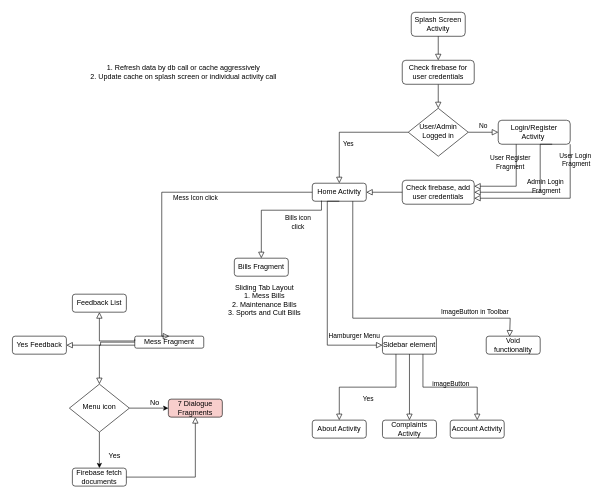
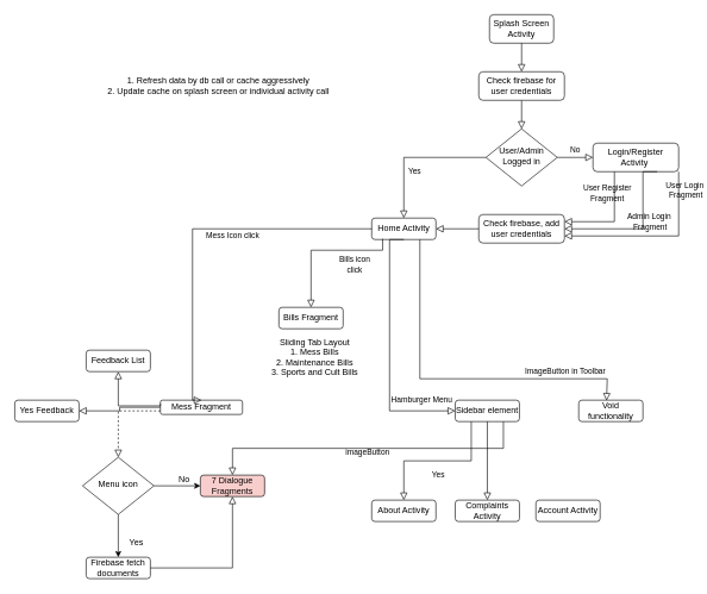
  <mxCell id="0" />
  <mxCell id="1" parent="0" />
  <mxCell id="2" value="" style="rounded=0;html=1;jettySize=auto;orthogonalLoop=1;fontSize=11;endArrow=block;endFill=0;endSize=8;strokeWidth=1;shadow=0;labelBackgroundColor=none;edgeStyle=orthogonalEdgeStyle;exitX=0.5;exitY=1;exitDx=0;exitDy=0;" parent="1" source="12" target="6" edge="1"><mxGeometry relative="1" as="geometry"><mxPoint x="730" y="150" as="sourcePoint" /></mxGeometry></mxCell>
  <mxCell id="3" value="Splash Screen Activity" style="rounded=1;whiteSpace=wrap;html=1;fontSize=12;glass=0;strokeWidth=1;shadow=0;" parent="1" vertex="1"><mxGeometry x="685" y="20" width="90" height="40" as="geometry" /></mxCell>
  <mxCell id="4" value="Yes" style="rounded=0;html=1;jettySize=auto;orthogonalLoop=1;fontSize=11;endArrow=block;endFill=0;endSize=8;strokeWidth=1;shadow=0;labelBackgroundColor=none;edgeStyle=orthogonalEdgeStyle;" parent="1" source="6" target="14" edge="1"><mxGeometry y="20" relative="1" as="geometry"><mxPoint as="offset" /><mxPoint x="730" y="300" as="targetPoint" /></mxGeometry></mxCell>
  <mxCell id="5" value="No" style="edgeStyle=orthogonalEdgeStyle;rounded=0;html=1;jettySize=auto;orthogonalLoop=1;fontSize=11;endArrow=block;endFill=0;endSize=8;strokeWidth=1;shadow=0;labelBackgroundColor=none;" parent="1" source="6" target="7" edge="1"><mxGeometry y="10" relative="1" as="geometry"><mxPoint as="offset" /></mxGeometry></mxCell>
  <mxCell id="6" value="User/Admin Logged in" style="rhombus;whiteSpace=wrap;html=1;shadow=0;fontFamily=Helvetica;fontSize=12;align=center;strokeWidth=1;spacing=6;spacingTop=-4;" parent="1" vertex="1"><mxGeometry x="680" y="180" width="100" height="80" as="geometry" /></mxCell>
  <mxCell id="7" value="Login/Register Activity&amp;nbsp;" style="rounded=1;whiteSpace=wrap;html=1;fontSize=12;glass=0;strokeWidth=1;shadow=0;" parent="1" vertex="1"><mxGeometry x="830" y="200" width="120" height="40" as="geometry" /></mxCell>
  <mxCell id="8" value="Check firebase, add user credentials" style="rounded=1;whiteSpace=wrap;html=1;fontSize=12;glass=0;strokeWidth=1;shadow=0;" parent="1" vertex="1"><mxGeometry x="670" y="300" width="120" height="40" as="geometry" /></mxCell>
  <mxCell id="9" value="Admin Login&amp;nbsp;&lt;br&gt;Fragment" style="edgeStyle=orthogonalEdgeStyle;rounded=0;html=1;jettySize=auto;orthogonalLoop=1;fontSize=11;endArrow=block;endFill=0;endSize=8;strokeWidth=1;shadow=0;labelBackgroundColor=none;exitX=0.75;exitY=1;exitDx=0;exitDy=0;entryX=1;entryY=0.5;entryDx=0;entryDy=0;" parent="1" source="7" target="8" edge="1"><mxGeometry x="-0.143" y="10" relative="1" as="geometry"><mxPoint as="offset" /><mxPoint x="900" y="250" as="sourcePoint" /><mxPoint x="800" y="310" as="targetPoint" /><Array as="points"><mxPoint x="900" y="240" /><mxPoint x="900" y="320" /></Array></mxGeometry></mxCell>
  <mxCell id="10" value="&lt;br&gt;User Login&amp;nbsp;&lt;br&gt;Fragment" style="edgeStyle=orthogonalEdgeStyle;rounded=0;html=1;jettySize=auto;orthogonalLoop=1;fontSize=11;endArrow=block;endFill=0;endSize=8;strokeWidth=1;shadow=0;labelBackgroundColor=none;exitX=1;exitY=1;exitDx=0;exitDy=0;entryX=1;entryY=0.75;entryDx=0;entryDy=0;" parent="1" source="7" target="8" edge="1"><mxGeometry x="-0.84" y="10" relative="1" as="geometry"><mxPoint as="offset" /><mxPoint x="930" y="250" as="sourcePoint" /><mxPoint x="800" y="330" as="targetPoint" /></mxGeometry></mxCell>
  <mxCell id="11" value="User Register&lt;br&gt;Fragment" style="edgeStyle=orthogonalEdgeStyle;rounded=0;html=1;jettySize=auto;orthogonalLoop=1;fontSize=11;endArrow=block;endFill=0;endSize=8;strokeWidth=1;shadow=0;labelBackgroundColor=none;exitX=0.25;exitY=1;exitDx=0;exitDy=0;entryX=1;entryY=0.25;entryDx=0;entryDy=0;" parent="1" source="7" target="8" edge="1"><mxGeometry x="-0.572" y="-10" relative="1" as="geometry"><mxPoint as="offset" /><mxPoint x="1060" y="390" as="sourcePoint" /><mxPoint x="900" y="480" as="targetPoint" /></mxGeometry></mxCell>
  <mxCell id="12" value="Check firebase for user credentials" style="rounded=1;whiteSpace=wrap;html=1;fontSize=12;glass=0;strokeWidth=1;shadow=0;" parent="1" vertex="1"><mxGeometry x="670" y="100" width="120" height="40" as="geometry" /></mxCell>
  <mxCell id="13" value="" style="rounded=0;html=1;jettySize=auto;orthogonalLoop=1;fontSize=11;endArrow=block;endFill=0;endSize=8;strokeWidth=1;shadow=0;labelBackgroundColor=none;edgeStyle=orthogonalEdgeStyle;exitX=0.5;exitY=1;exitDx=0;exitDy=0;entryX=0.5;entryY=0;entryDx=0;entryDy=0;" parent="1" source="3" target="12" edge="1"><mxGeometry relative="1" as="geometry"><mxPoint x="726" y="61" as="sourcePoint" /><mxPoint x="730" y="90" as="targetPoint" /></mxGeometry></mxCell>
  <mxCell id="14" value="Home Activity" style="rounded=1;whiteSpace=wrap;html=1;fontSize=12;glass=0;strokeWidth=1;shadow=0;" parent="1" vertex="1"><mxGeometry x="520" y="305" width="90" height="30" as="geometry" /></mxCell>
  <mxCell id="15" value="" style="edgeStyle=orthogonalEdgeStyle;rounded=0;html=1;jettySize=auto;orthogonalLoop=1;fontSize=11;endArrow=block;endFill=0;endSize=8;strokeWidth=1;shadow=0;labelBackgroundColor=none;exitX=0;exitY=0.5;exitDx=0;exitDy=0;entryX=1;entryY=0.5;entryDx=0;entryDy=0;" parent="1" source="8" target="14" edge="1"><mxGeometry y="10" relative="1" as="geometry"><mxPoint as="offset" /><mxPoint x="790" y="230" as="sourcePoint" /><mxPoint x="840" y="230" as="targetPoint" /></mxGeometry></mxCell>
  <mxCell id="16" value="Bills Fragment" style="rounded=1;whiteSpace=wrap;html=1;fontSize=12;glass=0;strokeWidth=1;shadow=0;" vertex="1" parent="1"><mxGeometry x="390" y="430" width="90" height="30" as="geometry" /></mxCell>
  <mxCell id="17" value="Mess Fragment" style="rounded=1;whiteSpace=wrap;html=1;fontSize=12;glass=0;strokeWidth=1;shadow=0;" vertex="1" parent="1"><mxGeometry x="224" y="560" width="115" height="20" as="geometry" /></mxCell>
  <mxCell id="18" value="Sidebar element" style="rounded=1;whiteSpace=wrap;html=1;fontSize=12;glass=0;strokeWidth=1;shadow=0;" vertex="1" parent="1"><mxGeometry x="637" y="560" width="90" height="30" as="geometry" /></mxCell>
  <mxCell id="19" value="Mess Icon click" style="rounded=0;html=1;jettySize=auto;orthogonalLoop=1;fontSize=11;endArrow=block;endFill=0;endSize=8;strokeWidth=1;shadow=0;labelBackgroundColor=none;edgeStyle=orthogonalEdgeStyle;exitX=0;exitY=0.5;exitDx=0;exitDy=0;entryX=0.5;entryY=0;entryDx=0;entryDy=0;" edge="1" parent="1" source="14" target="17"><mxGeometry x="-0.226" y="10" relative="1" as="geometry"><mxPoint as="offset" /><mxPoint x="575" y="315" as="targetPoint" /><mxPoint x="690" y="230" as="sourcePoint" /><Array as="points"><mxPoint x="269" y="320" /></Array></mxGeometry></mxCell>
  <mxCell id="20" value="Bills icon &lt;br&gt;click" style="rounded=0;html=1;jettySize=auto;orthogonalLoop=1;fontSize=11;endArrow=block;endFill=0;endSize=8;strokeWidth=1;shadow=0;labelBackgroundColor=none;edgeStyle=orthogonalEdgeStyle;exitX=0.17;exitY=0.967;exitDx=0;exitDy=0;entryX=0.5;entryY=0;entryDx=0;entryDy=0;exitPerimeter=0;" edge="1" parent="1" source="14" target="16"><mxGeometry x="-0.44" y="20" relative="1" as="geometry"><mxPoint as="offset" /><mxPoint x="195" y="430" as="targetPoint" /><mxPoint x="530" y="330" as="sourcePoint" /><Array as="points"><mxPoint x="535" y="350" /><mxPoint x="435" y="350" /></Array></mxGeometry></mxCell>
  <mxCell id="21" value="Hamburger Menu" style="rounded=0;html=1;jettySize=auto;orthogonalLoop=1;fontSize=11;endArrow=block;endFill=0;endSize=8;strokeWidth=1;shadow=0;labelBackgroundColor=none;edgeStyle=orthogonalEdgeStyle;exitX=0.5;exitY=1;exitDx=0;exitDy=0;entryX=0;entryY=0.5;entryDx=0;entryDy=0;" edge="1" parent="1" source="14" target="18"><mxGeometry x="0.733" y="15" relative="1" as="geometry"><mxPoint as="offset" /><mxPoint x="445" y="430" as="targetPoint" /><mxPoint x="545.3" y="344.01" as="sourcePoint" /><Array as="points"><mxPoint x="545" y="335" /><mxPoint x="545" y="575" /></Array></mxGeometry></mxCell>
  <mxCell id="22" value="1. Refresh data by db call or cache aggressively&lt;br&gt;2. Update cache on splash screen or individual activity call" style="text;html=1;align=center;verticalAlign=middle;resizable=0;points=[];autosize=1;" vertex="1" parent="1"><mxGeometry x="140" y="105" width="330" height="30" as="geometry" /></mxCell>
  <mxCell id="23" value="Void functionality" style="rounded=1;whiteSpace=wrap;html=1;fontSize=12;glass=0;strokeWidth=1;shadow=0;" vertex="1" parent="1"><mxGeometry x="810" y="560" width="90" height="30" as="geometry" /></mxCell>
  <mxCell id="24" value="ImageButton in Toolbar" style="rounded=0;html=1;jettySize=auto;orthogonalLoop=1;fontSize=11;endArrow=block;endFill=0;endSize=8;strokeWidth=1;shadow=0;labelBackgroundColor=none;edgeStyle=orthogonalEdgeStyle;exitX=0.75;exitY=1;exitDx=0;exitDy=0;entryX=0.433;entryY=0.022;entryDx=0;entryDy=0;entryPerimeter=0;" edge="1" parent="1" source="14" target="23"><mxGeometry x="0.628" y="10" relative="1" as="geometry"><mxPoint x="1" as="offset" /><mxPoint x="850" y="550" as="targetPoint" /><mxPoint x="575" y="345" as="sourcePoint" /><Array as="points"><mxPoint x="588" y="530" /><mxPoint x="850" y="530" /></Array></mxGeometry></mxCell>
  <mxCell id="25" value="Account Activity" style="rounded=1;whiteSpace=wrap;html=1;fontSize=12;glass=0;strokeWidth=1;shadow=0;" vertex="1" parent="1"><mxGeometry x="750" y="700" width="90" height="30" as="geometry" /></mxCell>
  <mxCell id="26" value="Complaints Activity" style="rounded=1;whiteSpace=wrap;html=1;fontSize=12;glass=0;strokeWidth=1;shadow=0;" vertex="1" parent="1"><mxGeometry x="637" y="700" width="90" height="30" as="geometry" /></mxCell>
  <mxCell id="27" value="About Activity" style="rounded=1;whiteSpace=wrap;html=1;fontSize=12;glass=0;strokeWidth=1;shadow=0;" vertex="1" parent="1"><mxGeometry x="520" y="700" width="90" height="30" as="geometry" /></mxCell>
  <mxCell id="28" value="Yes" style="rounded=0;html=1;jettySize=auto;orthogonalLoop=1;fontSize=11;endArrow=block;endFill=0;endSize=8;strokeWidth=1;shadow=0;labelBackgroundColor=none;edgeStyle=orthogonalEdgeStyle;exitX=0.25;exitY=1;exitDx=0;exitDy=0;entryX=0.5;entryY=0;entryDx=0;entryDy=0;" edge="1" parent="1" source="18" target="27"><mxGeometry y="20" relative="1" as="geometry"><mxPoint as="offset" /><mxPoint x="575" y="315" as="targetPoint" /><mxPoint x="690" y="230" as="sourcePoint" /></mxGeometry></mxCell>
  <mxCell id="29" value="" style="rounded=0;html=1;jettySize=auto;orthogonalLoop=1;fontSize=11;endArrow=block;endFill=0;endSize=8;strokeWidth=1;shadow=0;labelBackgroundColor=none;edgeStyle=orthogonalEdgeStyle;exitX=0.5;exitY=1;exitDx=0;exitDy=0;entryX=0.5;entryY=0;entryDx=0;entryDy=0;" edge="1" parent="1" source="18" target="26"><mxGeometry x="0.273" y="8" relative="1" as="geometry"><mxPoint as="offset" /><mxPoint x="585" y="325" as="targetPoint" /><mxPoint x="700" y="240" as="sourcePoint" /></mxGeometry></mxCell>
- <mxCell id="30" value="imageButton" style="rounded=0;html=1;jettySize=auto;orthogonalLoop=1;fontSize=11;endArrow=block;endFill=0;endSize=8;strokeWidth=1;shadow=0;labelBackgroundColor=none;edgeStyle=orthogonalEdgeStyle;exitX=0.75;exitY=1;exitDx=0;exitDy=0;entryX=0.5;entryY=0;entryDx=0;entryDy=0;" edge="1" parent="1" source="18" target="25"><mxGeometry x="0.003" y="5" relative="1" as="geometry"><mxPoint as="offset" /><mxPoint x="595" y="335" as="targetPoint" /><mxPoint x="710" y="250" as="sourcePoint" /></mxGeometry></mxCell>
+ <mxCell id="30" value="imageButton" style="rounded=0;html=1;jettySize=auto;orthogonalLoop=1;fontSize=11;endArrow=block;endFill=0;endSize=8;strokeWidth=1;shadow=0;labelBackgroundColor=none;edgeStyle=orthogonalEdgeStyle;exitX=0.75;exitY=1;exitDx=0;exitDy=0;" edge="1" parent="1" source="18" target="41"><mxGeometry x="0.003" y="5" relative="1" as="geometry"><mxPoint as="offset" /><mxPoint x="595" y="335" as="targetPoint" /><mxPoint x="710" y="250" as="sourcePoint" /></mxGeometry></mxCell>
  <mxCell id="31" value="Sliding Tab Layout&lt;br&gt;1. Mess Bills&lt;br&gt;2. Maintenance Bills&lt;br&gt;3. Sports and Cult Bills" style="text;html=1;align=center;verticalAlign=middle;resizable=0;points=[];autosize=1;" vertex="1" parent="1"><mxGeometry x="370" y="470" width="140" height="60" as="geometry" /></mxCell>
- <mxCell id="32" value="" style="rounded=0;html=1;jettySize=auto;orthogonalLoop=1;fontSize=11;endArrow=block;endFill=0;endSize=8;strokeWidth=1;shadow=0;labelBackgroundColor=none;edgeStyle=orthogonalEdgeStyle;exitX=0;exitY=0.75;exitDx=0;exitDy=0;entryX=0.5;entryY=0;entryDx=0;entryDy=0;" edge="1" parent="1" source="17" target="39"><mxGeometry x="0.273" y="8" relative="1" as="geometry"><mxPoint as="offset" /><mxPoint x="165" y="630" as="targetPoint" /><mxPoint x="692" y="600" as="sourcePoint" /></mxGeometry></mxCell>
+ <mxCell id="32" value="" style="rounded=0;html=1;jettySize=auto;orthogonalLoop=1;fontSize=11;endArrow=block;endFill=0;endSize=8;strokeWidth=1;shadow=0;labelBackgroundColor=none;edgeStyle=orthogonalEdgeStyle;exitX=0;exitY=0.75;exitDx=0;exitDy=0;entryX=0.5;entryY=0;entryDx=0;entryDy=0;dashed=1;" edge="1" parent="1" source="17" target="39"><mxGeometry x="0.273" y="8" relative="1" as="geometry"><mxPoint as="offset" /><mxPoint x="165" y="630" as="targetPoint" /><mxPoint x="692" y="600" as="sourcePoint" /></mxGeometry></mxCell>
  <mxCell id="33" value="" style="rounded=0;html=1;jettySize=auto;orthogonalLoop=1;fontSize=11;endArrow=block;endFill=0;endSize=8;strokeWidth=1;shadow=0;labelBackgroundColor=none;edgeStyle=orthogonalEdgeStyle;exitX=0;exitY=0.5;exitDx=0;exitDy=0;entryX=1;entryY=0.5;entryDx=0;entryDy=0;" edge="1" parent="1" source="17" target="35"><mxGeometry x="0.273" y="8" relative="1" as="geometry"><mxPoint as="offset" /><mxPoint x="130" y="575" as="targetPoint" /><mxPoint x="702" y="610" as="sourcePoint" /></mxGeometry></mxCell>
  <mxCell id="34" value="" style="rounded=0;html=1;jettySize=auto;orthogonalLoop=1;fontSize=11;endArrow=block;endFill=0;endSize=8;strokeWidth=1;shadow=0;labelBackgroundColor=none;edgeStyle=orthogonalEdgeStyle;exitX=0;exitY=0.25;exitDx=0;exitDy=0;entryX=0.5;entryY=1;entryDx=0;entryDy=0;" edge="1" parent="1" source="17" target="36"><mxGeometry x="0.273" y="8" relative="1" as="geometry"><mxPoint as="offset" /><mxPoint x="160" y="510" as="targetPoint" /><mxPoint x="712" y="620" as="sourcePoint" /><Array as="points"><mxPoint x="165" y="568" /></Array></mxGeometry></mxCell>
  <mxCell id="35" value="Yes Feedback" style="rounded=1;whiteSpace=wrap;html=1;fontSize=12;glass=0;strokeWidth=1;shadow=0;" vertex="1" parent="1"><mxGeometry x="20" y="560" width="90" height="30" as="geometry" /></mxCell>
  <mxCell id="36" value="Feedback List" style="rounded=1;whiteSpace=wrap;html=1;fontSize=12;glass=0;strokeWidth=1;shadow=0;" vertex="1" parent="1"><mxGeometry x="120" y="490" width="90" height="30" as="geometry" /></mxCell>
  <mxCell id="37" value="" style="edgeStyle=orthogonalEdgeStyle;rounded=0;orthogonalLoop=1;jettySize=auto;html=1;entryX=0.5;entryY=0;entryDx=0;entryDy=0;" edge="1" parent="1" source="39" target="40"><mxGeometry relative="1" as="geometry"><mxPoint x="165" y="800" as="targetPoint" /></mxGeometry></mxCell>
  <mxCell id="38" value="" style="edgeStyle=orthogonalEdgeStyle;rounded=0;orthogonalLoop=1;jettySize=auto;html=1;entryX=0;entryY=0.5;entryDx=0;entryDy=0;" edge="1" parent="1" source="39" target="41"><mxGeometry relative="1" as="geometry"><mxPoint x="295" y="680" as="targetPoint" /></mxGeometry></mxCell>
  <mxCell id="39" value="Menu icon" style="rhombus;whiteSpace=wrap;html=1;shadow=0;fontFamily=Helvetica;fontSize=12;align=center;strokeWidth=1;spacing=6;spacingTop=-4;" vertex="1" parent="1"><mxGeometry x="115" y="640" width="100" height="80" as="geometry" /></mxCell>
  <mxCell id="40" value="Firebase fetch documents" style="rounded=1;whiteSpace=wrap;html=1;fontSize=12;glass=0;strokeWidth=1;shadow=0;" vertex="1" parent="1"><mxGeometry x="120" y="780" width="90" height="30" as="geometry" /></mxCell>
  <mxCell id="41" value="7 Dialogue Fragments" style="rounded=1;whiteSpace=wrap;html=1;fontSize=12;glass=0;strokeWidth=1;shadow=0;fillColor=#f8cecc;" vertex="1" parent="1"><mxGeometry x="280" y="665" width="90" height="30" as="geometry" /></mxCell>
  <mxCell id="42" value="No" style="text;html=1;align=center;verticalAlign=middle;resizable=0;points=[];autosize=1;" vertex="1" parent="1"><mxGeometry x="242" y="662" width="30" height="20" as="geometry" /></mxCell>
  <mxCell id="43" value="Yes" style="text;html=1;align=center;verticalAlign=middle;resizable=0;points=[];autosize=1;" vertex="1" parent="1"><mxGeometry x="170" y="749" width="40" height="20" as="geometry" /></mxCell>
  <mxCell id="44" value="" style="rounded=0;html=1;jettySize=auto;orthogonalLoop=1;fontSize=11;endArrow=block;endFill=0;endSize=8;strokeWidth=1;shadow=0;labelBackgroundColor=none;edgeStyle=orthogonalEdgeStyle;exitX=1;exitY=0.5;exitDx=0;exitDy=0;entryX=0.5;entryY=1;entryDx=0;entryDy=0;" edge="1" parent="1" source="40" target="41"><mxGeometry x="0.273" y="8" relative="1" as="geometry"><mxPoint as="offset" /><mxPoint x="320" y="700" as="targetPoint" /><mxPoint x="692" y="600" as="sourcePoint" /></mxGeometry></mxCell>
